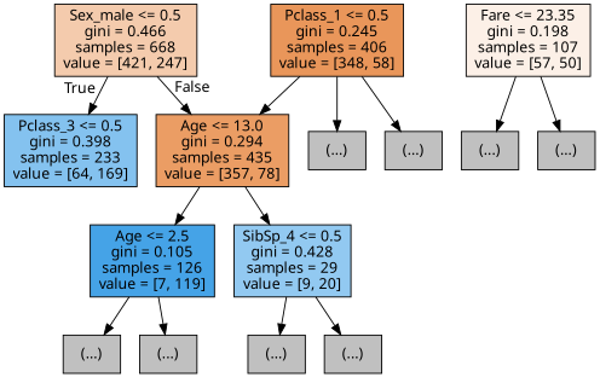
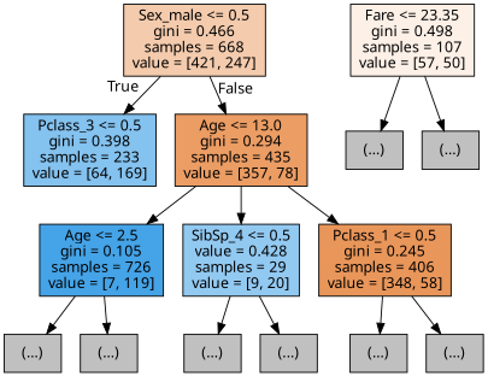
  digraph {
    fontname="Noto Sans"
    node [color=black fillcolor="#C0C0C0" fontname="Noto Sans" shape=box style=filled]
    edge [fontname="Noto Sans"]
    n1 [fillcolor="#f4cbad" label="Sex_male <= 0.5\ngini = 0.466\nsamples = 668\nvalue = [421, 247]"]
    n2 [fillcolor="#84c2ef" label="Pclass_3 <= 0.5\ngini = 0.398\nsamples = 233\nvalue = [64, 169]"]
    n3 [fillcolor="#eb9d64" label="Age <= 13.0\ngini = 0.294\nsamples = 435\nvalue = [357, 78]"]
-   n4 [fillcolor="#45a3e7" label="Age <= 2.5\ngini = 0.105\nsamples = 126\nvalue = [7, 119]"]
-   n5 [fillcolor="#92c9f1" label="SibSp_4 <= 0.5\ngini = 0.428\nsamples = 29\nvalue = [9, 20]"]
+   n4 [fillcolor="#45a3e7" label="Age <= 2.5\ngini = 0.105\nsamples = 726\nvalue = [7, 119]"]
+   n5 [fillcolor="#92c9f1" label="SibSp_4 <= 0.5\nvalue = 0.428\nsamples = 29\nvalue = [9, 20]"]
    n6 [fillcolor="#e9965a" label="Pclass_1 <= 0.5\ngini = 0.245\nsamples = 406\nvalue = [348, 58]"]
    n7 [label="(...)"]
    n8 [label="(...)"]
-   n9 [fillcolor="#fcf0e7" label="Fare <= 23.35\ngini = 0.198\nsamples = 107\nvalue = [57, 50]"]
+   n9 [fillcolor="#fcf0e7" label="Fare <= 23.35\ngini = 0.498\nsamples = 107\nvalue = [57, 50]"]
    n10 [label="(...)"]
    n11 [label="(...)"]
    n12 [label="(...)"]
    n13 [label="(...)"]
    n14 [label="(...)"]
    n15 [label="(...)"]
    n1 -> n2 [headlabel=True labelangle=45 labeldistance=2.5]
    n1 -> n3 [headlabel=False labelangle=-45 labeldistance=2.5]
    n3 -> n4
    n3 -> n5
-   n6 -> n3
+   n3 -> n6
    n4 -> n7
    n4 -> n8
    n5 -> n12
    n5 -> n13
    n6 -> n14
    n6 -> n15
    n9 -> n10
    n9 -> n11
  }
